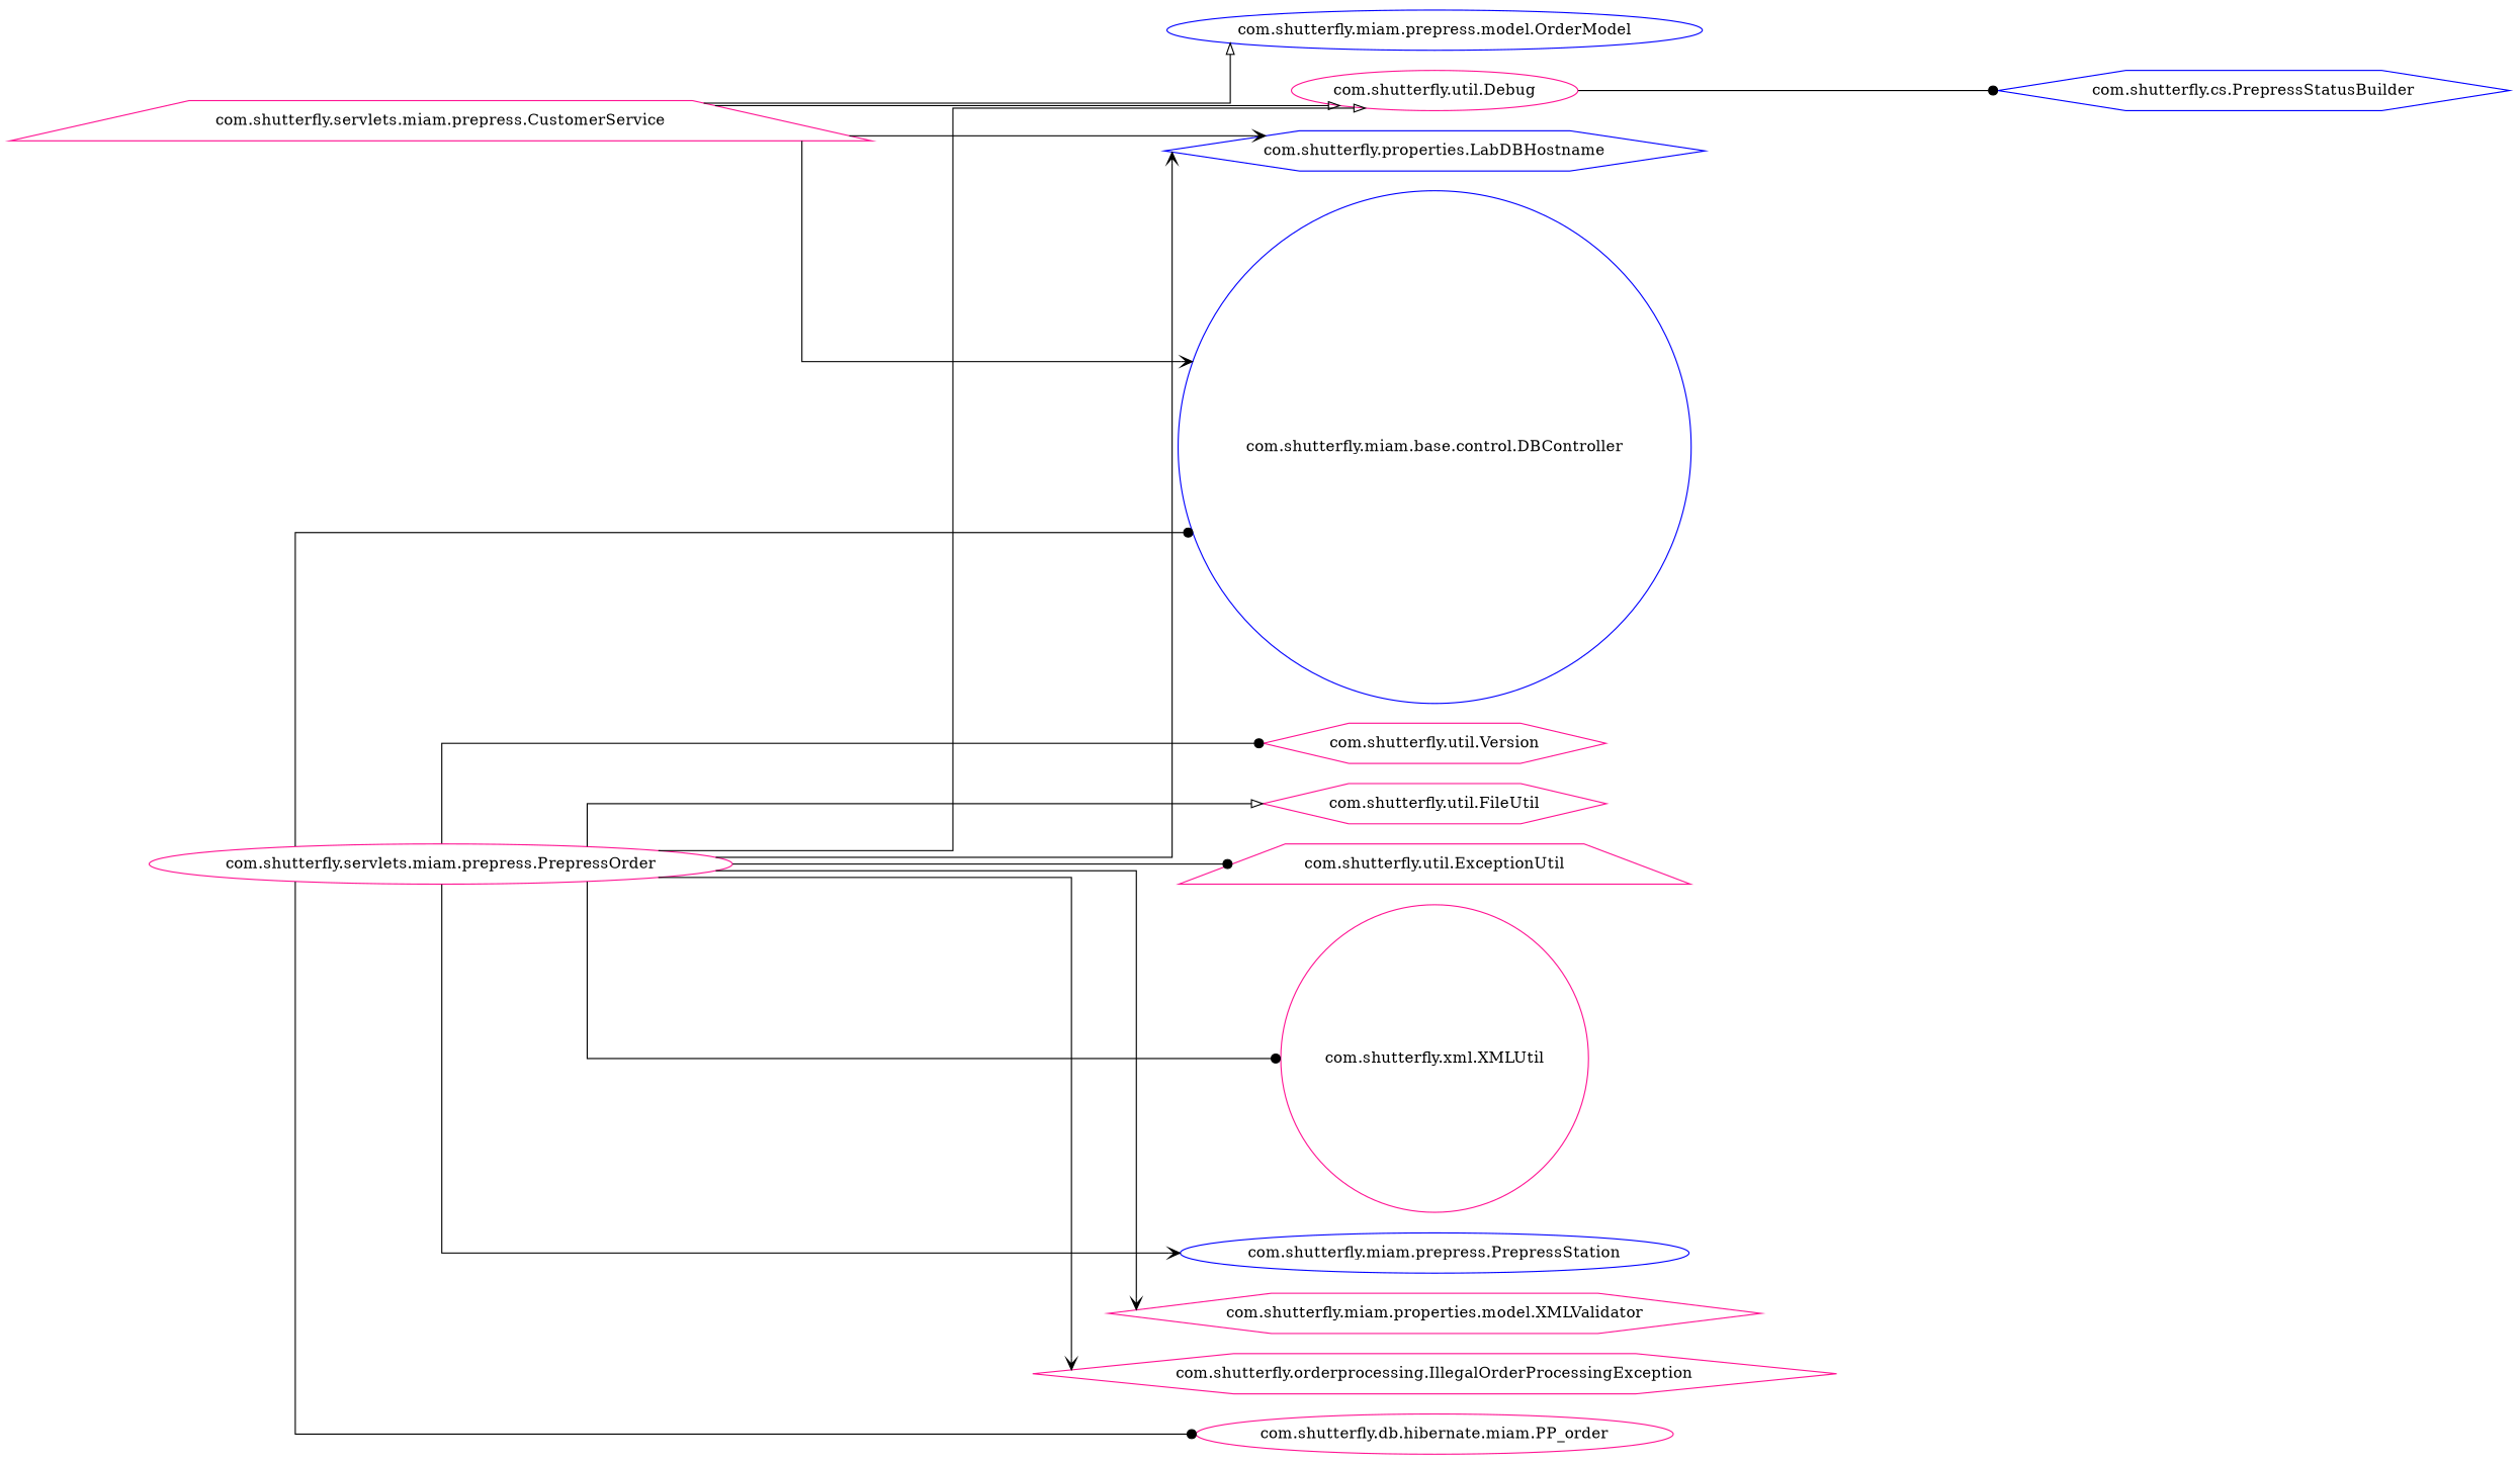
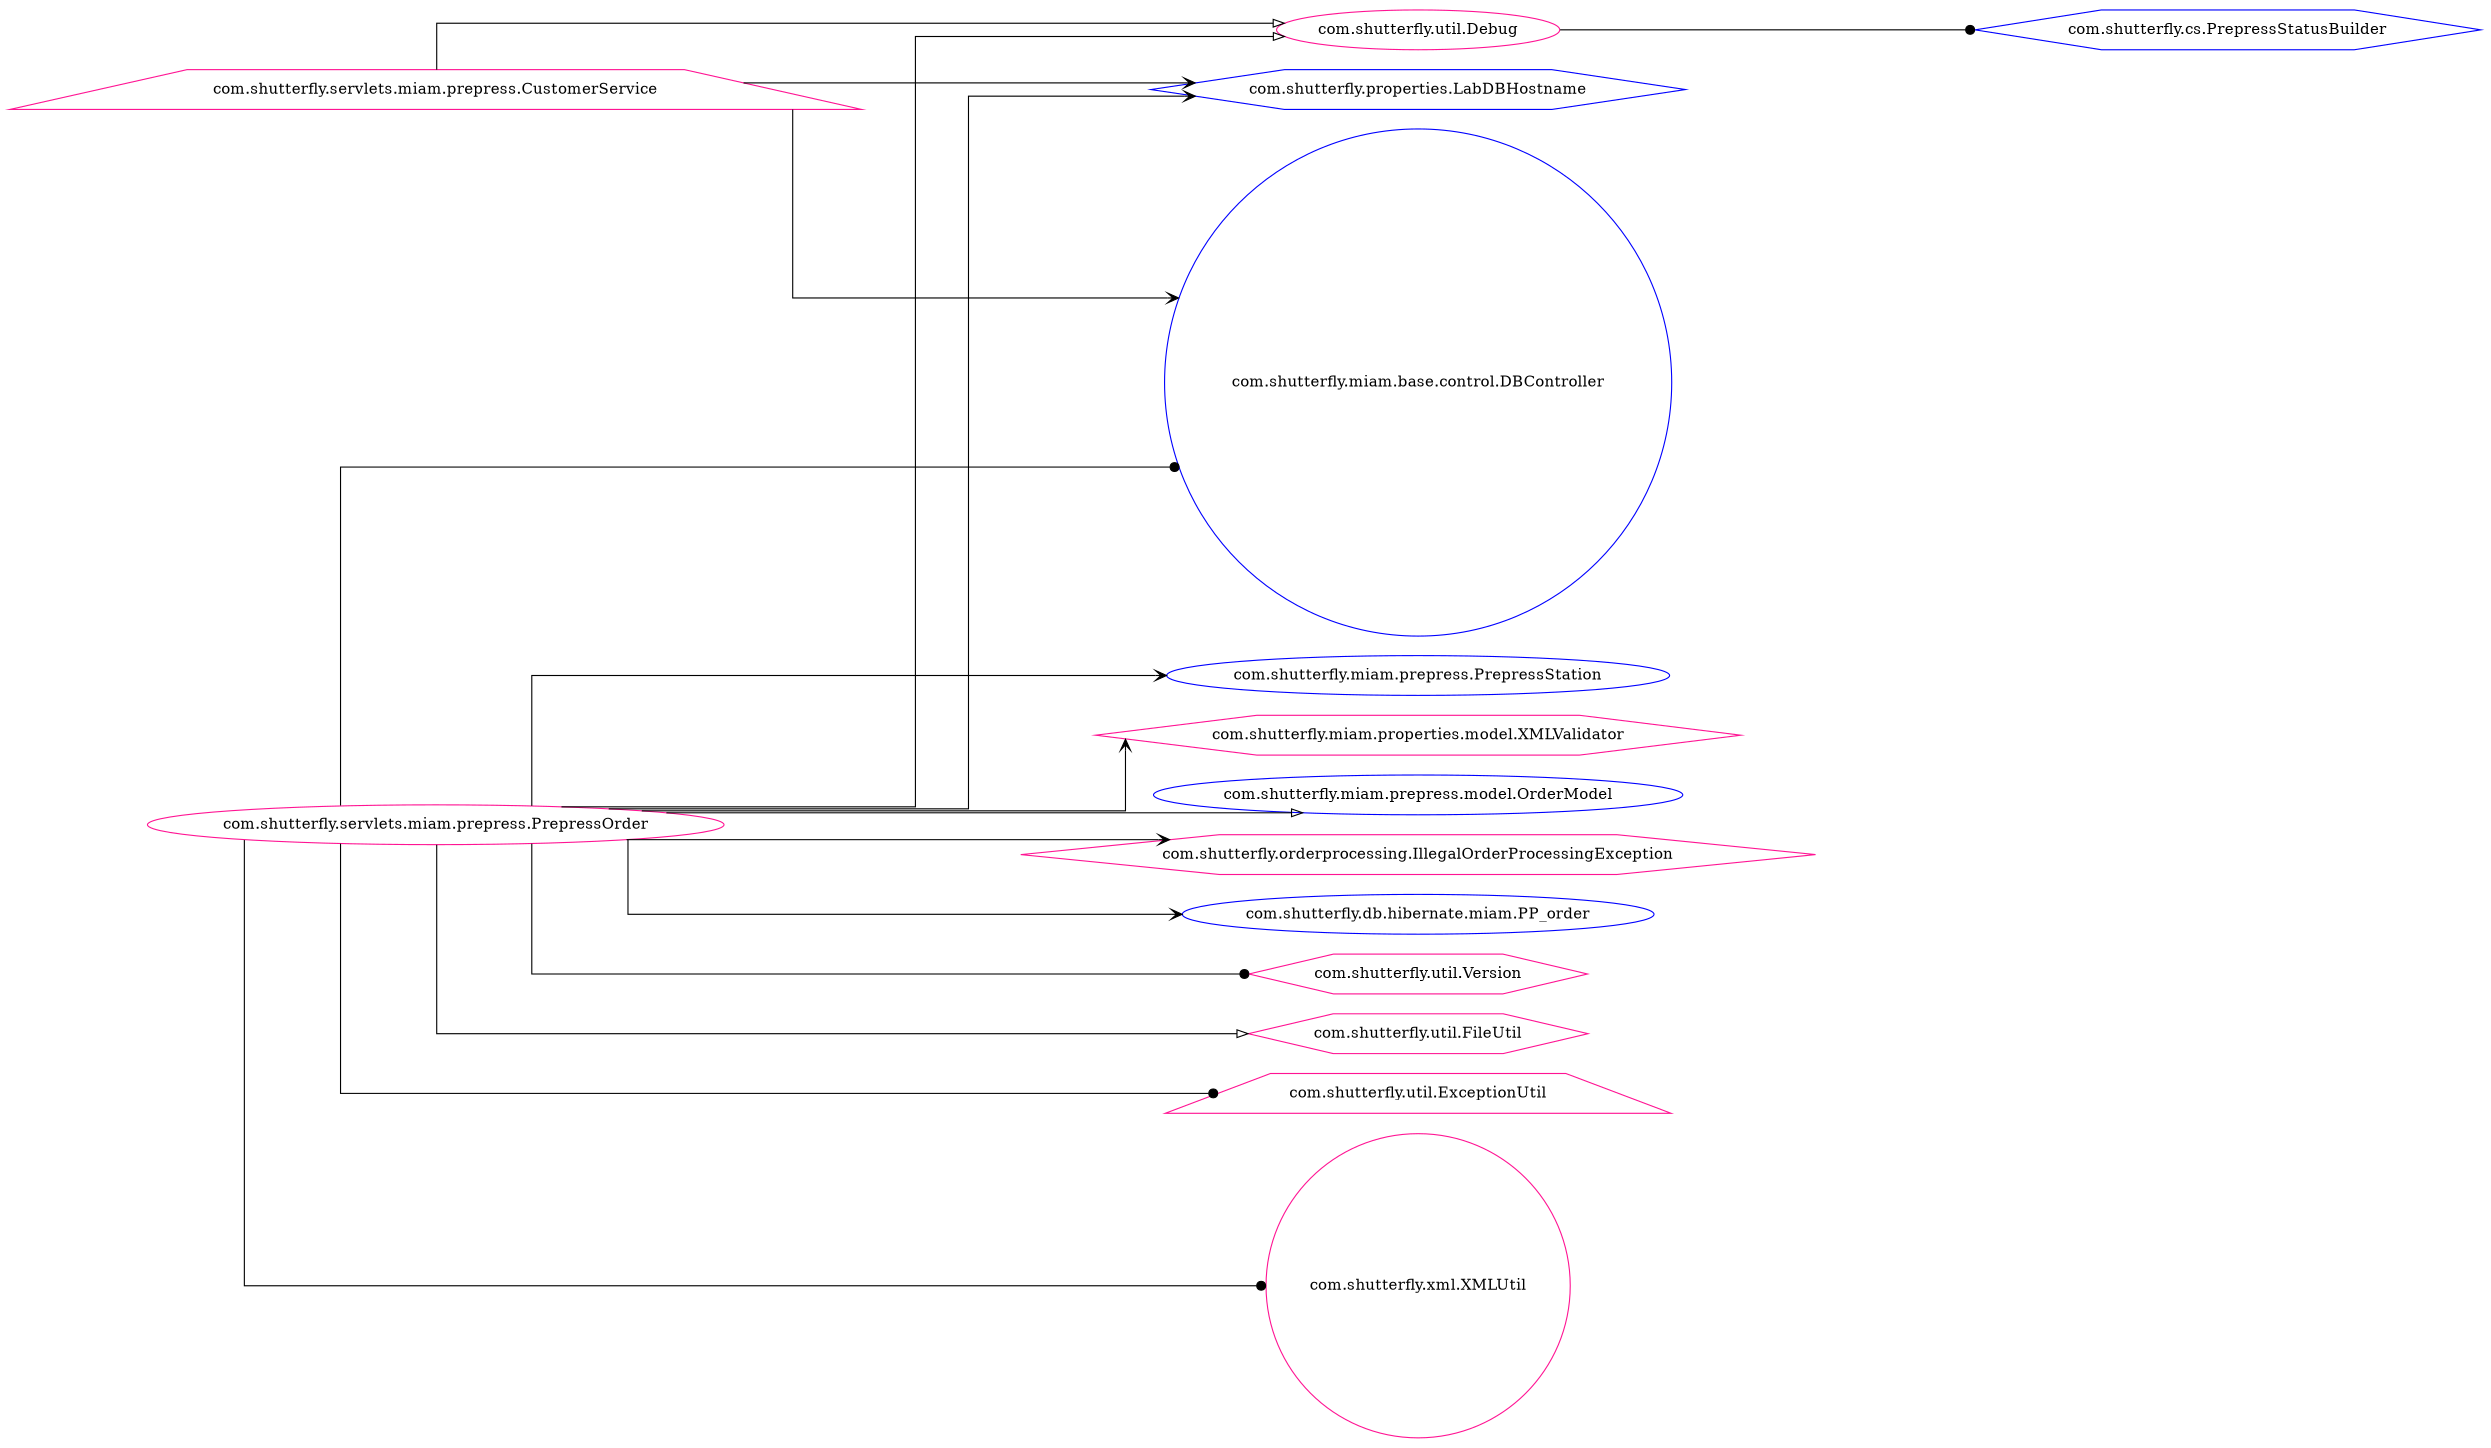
  digraph {
    concentrate=true
    rankdir=LR
    ranksep=2.0
    splines=ortho
    node [color=deeppink shape=hexagon]
    edge [arrowhead=vee]
    "com.shutterfly.servlets.miam.prepress.CustomerService" [shape=trapezium]
    "com.shutterfly.util.Debug" [shape=ellipse]
    "com.shutterfly.properties.LabDBHostname" [color=blue]
    "com.shutterfly.miam.base.control.DBController" [color=blue shape=circle]
    "com.shutterfly.cs.PrepressStatusBuilder" [color=blue]
    "com.shutterfly.servlets.miam.prepress.PrepressOrder" [shape=ellipse]
    "com.shutterfly.miam.prepress.PrepressStation" [color=blue shape=ellipse]
    n8 [label="com.shutterfly.miam.properties.model.XMLValidator"]
    "com.shutterfly.miam.prepress.model.OrderModel" [color=blue shape=ellipse]
    "com.shutterfly.orderprocessing.IllegalOrderProcessingException"
-   "com.shutterfly.db.hibernate.miam.PP_order" [shape=ellipse]
+   "com.shutterfly.db.hibernate.miam.PP_order" [color=blue shape=ellipse]
    "com.shutterfly.util.Version"
    "com.shutterfly.util.FileUtil"
    "com.shutterfly.util.ExceptionUtil" [shape=trapezium]
    "com.shutterfly.xml.XMLUtil" [shape=circle]
    "com.shutterfly.servlets.miam.prepress.CustomerService" -> "com.shutterfly.util.Debug" [arrowhead=onormal]
    "com.shutterfly.servlets.miam.prepress.CustomerService" -> "com.shutterfly.properties.LabDBHostname"
    "com.shutterfly.servlets.miam.prepress.CustomerService" -> "com.shutterfly.miam.base.control.DBController"
    "com.shutterfly.util.Debug" -> "com.shutterfly.cs.PrepressStatusBuilder" [arrowhead=dot]
    "com.shutterfly.servlets.miam.prepress.PrepressOrder" -> "com.shutterfly.util.Debug" [arrowhead=onormal]
    "com.shutterfly.servlets.miam.prepress.PrepressOrder" -> "com.shutterfly.properties.LabDBHostname"
    "com.shutterfly.servlets.miam.prepress.PrepressOrder" -> "com.shutterfly.miam.base.control.DBController" [arrowhead=dot]
    "com.shutterfly.servlets.miam.prepress.PrepressOrder" -> "com.shutterfly.miam.prepress.PrepressStation"
    "com.shutterfly.servlets.miam.prepress.PrepressOrder" -> n8
-   "com.shutterfly.servlets.miam.prepress.CustomerService" -> "com.shutterfly.miam.prepress.model.OrderModel" [arrowhead=onormal]
+   "com.shutterfly.servlets.miam.prepress.PrepressOrder" -> "com.shutterfly.miam.prepress.model.OrderModel" [arrowhead=onormal]
    "com.shutterfly.servlets.miam.prepress.PrepressOrder" -> "com.shutterfly.orderprocessing.IllegalOrderProcessingException"
-   "com.shutterfly.servlets.miam.prepress.PrepressOrder" -> "com.shutterfly.db.hibernate.miam.PP_order" [arrowhead=dot]
+   "com.shutterfly.servlets.miam.prepress.PrepressOrder" -> "com.shutterfly.db.hibernate.miam.PP_order"
    "com.shutterfly.servlets.miam.prepress.PrepressOrder" -> "com.shutterfly.util.Version" [arrowhead=dot]
    "com.shutterfly.servlets.miam.prepress.PrepressOrder" -> "com.shutterfly.util.FileUtil" [arrowhead=onormal]
    "com.shutterfly.servlets.miam.prepress.PrepressOrder" -> "com.shutterfly.util.ExceptionUtil" [arrowhead=dot]
    "com.shutterfly.servlets.miam.prepress.PrepressOrder" -> "com.shutterfly.xml.XMLUtil" [arrowhead=dot]
  }
